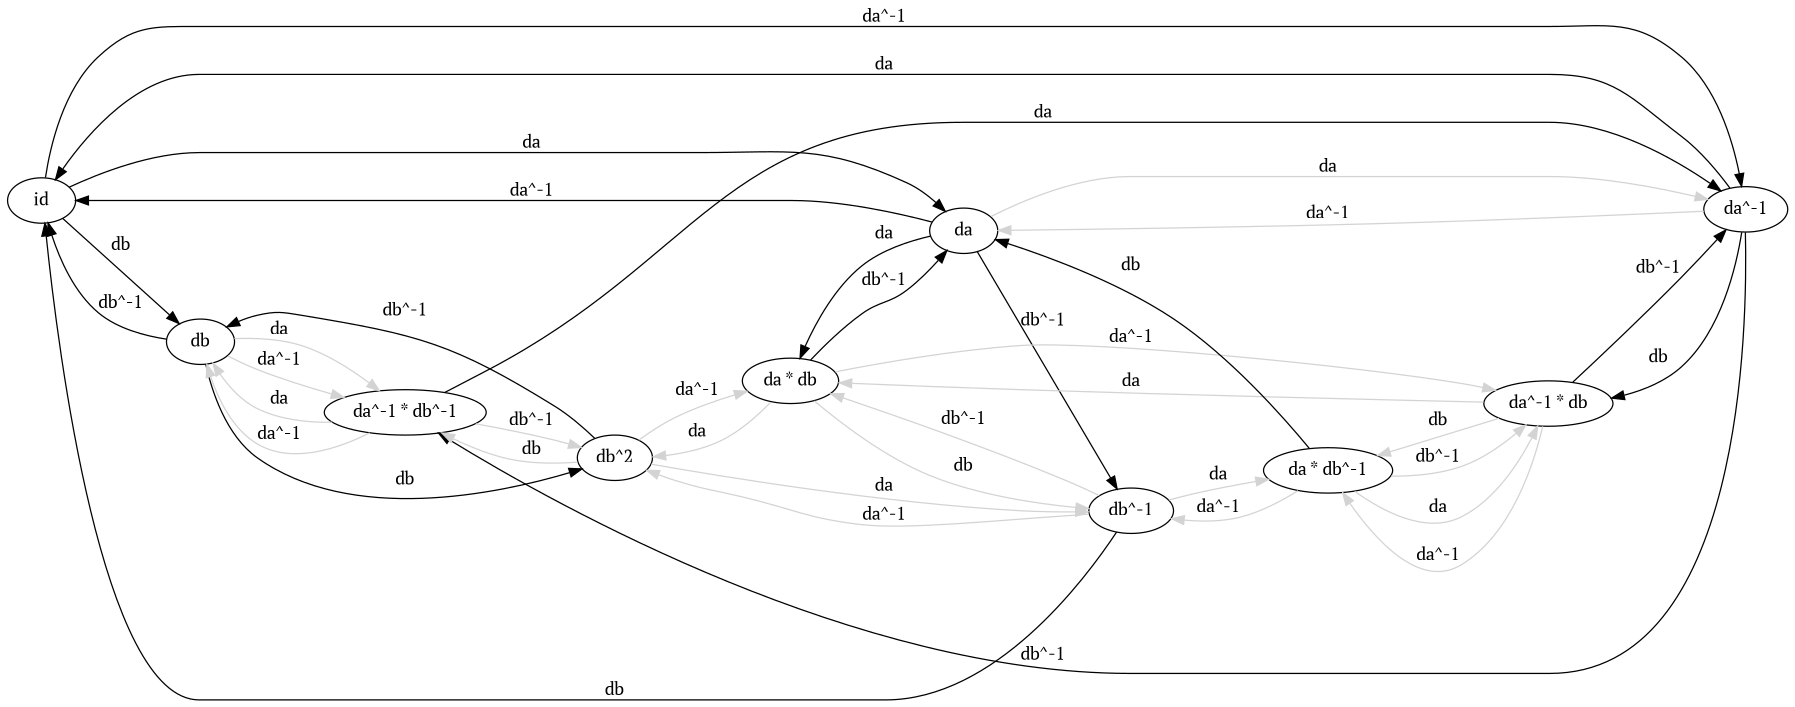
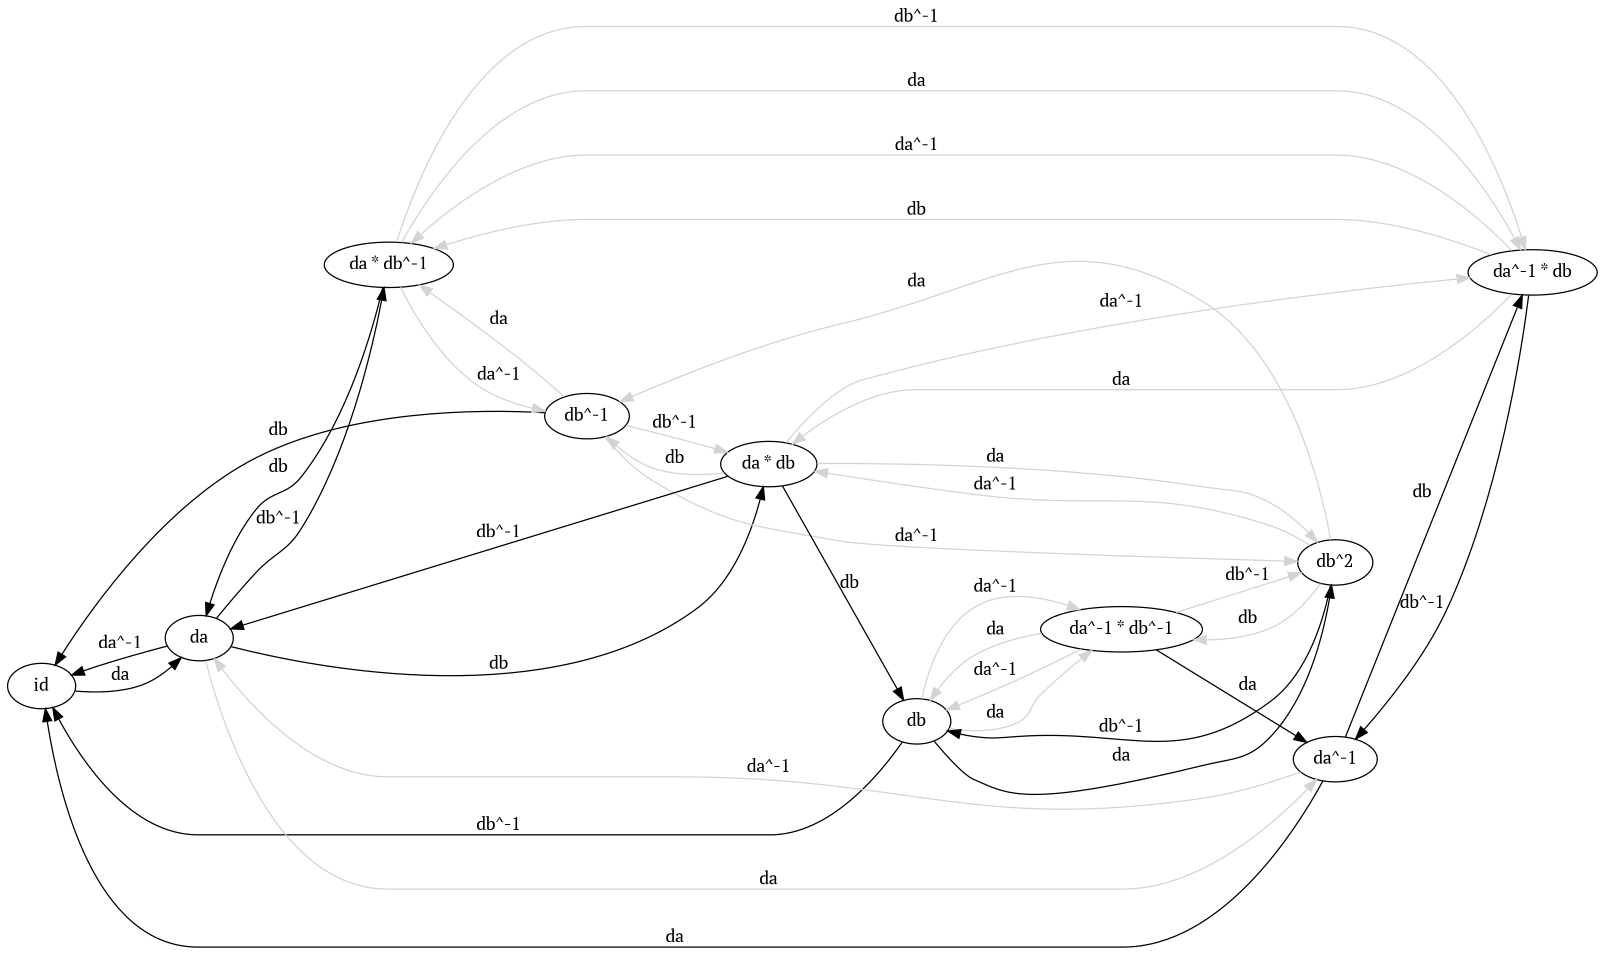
  digraph {
    fontname="PT Serif"
    rankdir=LR
    node [fontname="PT Serif"]
    edge [fontname="PT Serif" color=lightgray]
    n1 [label=id]
    n2 [label=db]
    n3 [label="da^-1"]
    n4 [label=da]
    n5 [label="db^2"]
    n6 [label="da^-1 * db^-1"]
    n7 [label="da^-1 * db"]
    n8 [label="db^-1"]
    n9 [label="da * db"]
    n10 [label="da * db^-1"]
-   n1 -> n2 [label=db color=""]
-   n1 -> n3 [label="da^-1" color=""]
+   n9 -> n2 [label=db color=""]
    n1 -> n4 [label=da color=""]
    n2 -> n1 [label="db^-1" color=""]
-   n2 -> n5 [label=db color=""]
+   n2 -> n5 [label=da color=""]
    n2 -> n6 [label=da]
    n2 -> n6 [label="da^-1"]
    n3 -> n1 [label=da color=""]
    n3 -> n4 [label="da^-1"]
-   n3 -> n6 [label="db^-1" color=""]
    n3 -> n7 [label=db color=""]
    n4 -> n1 [label="da^-1" color=""]
    n4 -> n3 [label=da]
-   n4 -> n9 [label=da color=""]
-   n4 -> n8 [label="db^-1" color=""]
+   n4 -> n9 [label=db color=""]
+   n4 -> n10 [label="db^-1" color=""]
    n5 -> n2 [label="db^-1" color=""]
    n5 -> n6 [label=db]
    n5 -> n8 [label=da]
    n5 -> n9 [label="da^-1"]
    n6 -> n2 [label=da]
    n6 -> n2 [label="da^-1"]
    n6 -> n3 [label=da color=""]
    n6 -> n5 [label="db^-1"]
    n7 -> n3 [label="db^-1" color=""]
    n7 -> n9 [label=da]
    n7 -> n10 [label="da^-1"]
    n7 -> n10 [label=db]
    n8 -> n1 [label=db color=""]
    n8 -> n5 [label="da^-1"]
    n8 -> n9 [label="db^-1"]
    n8 -> n10 [label=da]
    n9 -> n4 [label="db^-1" color=""]
    n9 -> n5 [label=da]
    n9 -> n7 [label="da^-1"]
    n9 -> n8 [label=db]
    n10 -> n4 [label=db color=""]
    n10 -> n7 [label=da]
    n10 -> n7 [label="db^-1"]
    n10 -> n8 [label="da^-1"]
  }
